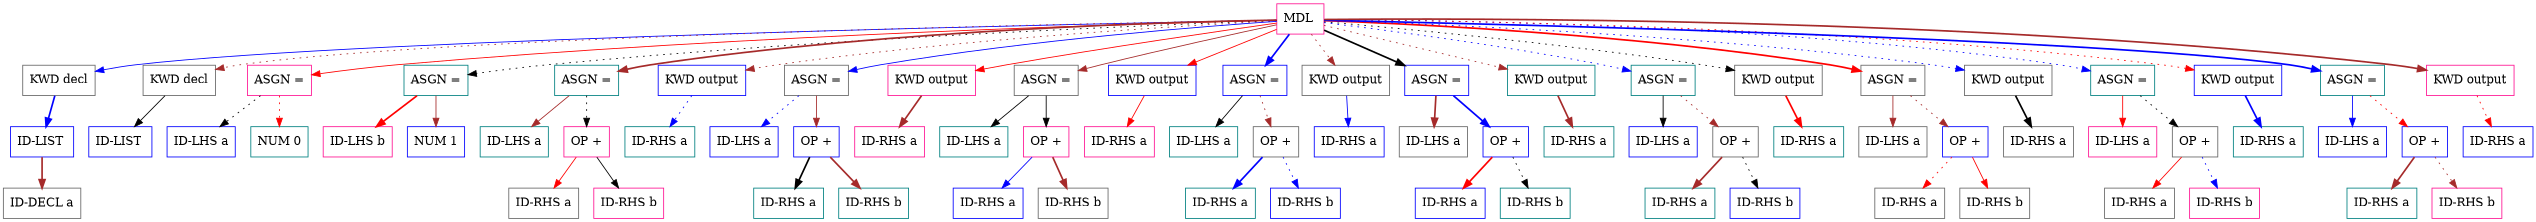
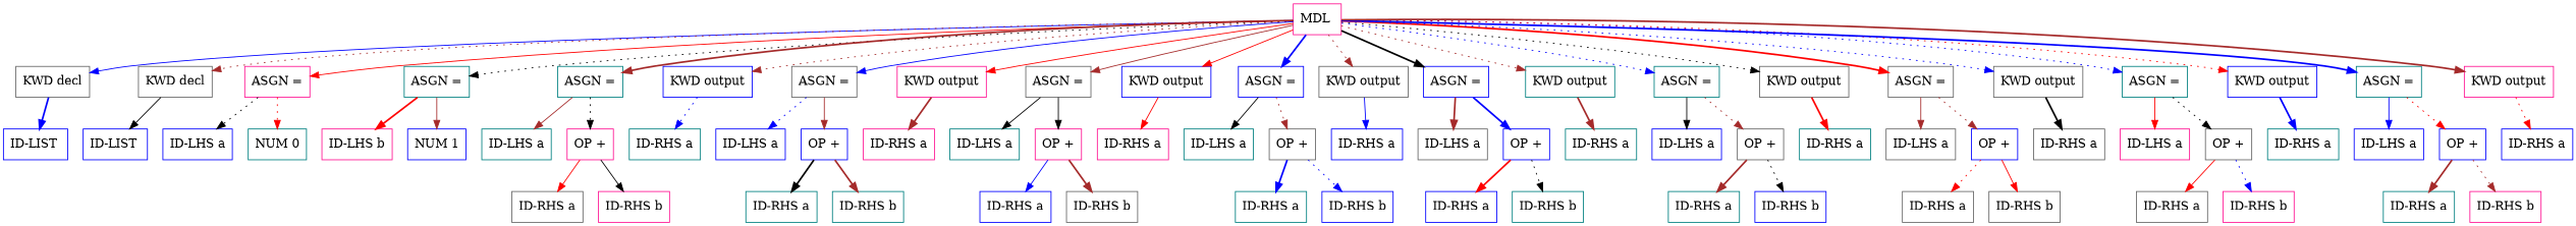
  digraph {
    node [color=blue shape=record]
    edge [color=brown style=dotted]
    n1 [color=deeppink label="MDL \n" uuid="6f3936cc-2a08-41fe-9df5-76990d1e3906"]
    n2 [color=gray40 label="KWD decl\n" uuid="de5a5070-cc5d-4ee5-b74e-c298058484d8"]
    n3 [color=gray40 label="KWD decl\n" uuid="f9d63476-83aa-48e5-bba5-d75553ff4f62"]
    n4 [color=deeppink label="ASGN =\n" uuid="697c12c7-b486-4a83-bab3-9a80f1087804"]
    n5 [color=teal label="ASGN =\n" uuid="b8928c49-f8f7-47ae-81be-052e8ecbdd26"]
    n6 [color=teal label="ASGN =\n" uuid="5255ebed-2988-4d17-b33d-d98739c2a867"]
    n7 [label="KWD output\n" uuid="60ba1b76-a5e7-4211-8f2a-b4fbfe2fa4ec"]
    n8 [color=gray40 label="ASGN =\n" uuid="a86fa4e9-fd77-4d90-84ed-c6c1ba86f01e"]
    n9 [color=deeppink label="KWD output\n" uuid="9206566c-51a6-41da-83c8-302d4af4fc14"]
    n10 [color=gray40 label="ASGN =\n" uuid="a39e851b-c0a7-4185-ba31-b8051dcd6255"]
    n11 [label="KWD output\n" uuid="9b1df9bb-0fe7-4d38-b024-32482af8782d"]
    n12 [label="ASGN =\n" uuid="6da58f46-71d8-4b83-a8cb-543496ddaeb7"]
    n13 [color=gray40 label="KWD output\n" uuid="da925500-8108-429a-8b82-17b360491edd"]
    n14 [label="ASGN =\n" uuid="fef4e355-2f6c-49df-9ba5-d4a9d0939a00"]
    n15 [color=teal label="KWD output\n" uuid="e6b30df3-2aba-44b8-a826-b9cb3c085187"]
    n16 [color=teal label="ASGN =\n" uuid="e7e7a3de-cd42-4b22-bfd0-c3d1d8d3ed35"]
    n17 [color=gray40 label="KWD output\n" uuid="28825ab1-8769-41cc-bea8-664a37c3044c"]
    n18 [color=gray40 label="ASGN =\n" uuid="522ccc89-66a2-4b4c-87f6-a1e07754c5cd"]
    n19 [color=gray40 label="KWD output\n" uuid="d161c8be-d757-4d72-a66f-180cc49360c2"]
    n20 [color=teal label="ASGN =\n" uuid="120a50f2-4062-482d-8d61-d73e1909dbad"]
    n21 [label="KWD output\n" uuid="757cf50f-7a33-4926-869d-ec93288e433c"]
    n22 [color=teal label="ASGN =\n" uuid="43ccb727-e17b-4c94-998d-072fe6a4ad4f"]
    n23 [color=deeppink label="KWD output\n" uuid="caedbab3-0df3-4dad-ace3-34f84f861891"]
    n24 [label="ID-LIST \n" uuid="aba00d43-a8e7-4efa-9f3e-5917be76ec45"]
    n25 [label="ID-LIST \n" uuid="f4d98393-cfbb-4832-b463-1ab28c79f005"]
    n26 [label="ID-LHS a\n" uuid="ca186734-4606-4e65-a714-02980f6daf5f"]
    n27 [color=teal label="NUM 0\n" uuid="516d52e2-fdc5-4b9e-85d1-19733c6ed7ba"]
    n28 [color=deeppink label="ID-LHS b\n" uuid="eb3e4c3a-4be2-4ceb-a44b-74de67a8fa82"]
    n29 [label="NUM 1\n" uuid="d67453ea-b1be-4932-9d1b-3b0cd85fc1fb"]
    n30 [color=teal label="ID-LHS a\n" uuid="65bbd829-3e4d-49f2-8a12-87a15d3241d8"]
    n31 [color=deeppink label="OP +\n" uuid="58710b39-e3ef-4fa8-9d26-afa5c602061c"]
    n32 [color=teal label="ID-RHS a\n" uuid="c4cdb7f8-3e97-4abc-86da-18d49b1afced"]
    n33 [label="ID-LHS a\n" uuid="140eb04d-96e3-4625-ae8a-da169f70a6bf"]
    n34 [label="OP +\n" uuid="579431e5-f2b6-4d9d-964c-e6e8ff14b140"]
    n35 [color=deeppink label="ID-RHS a\n" uuid="ddce27b5-fcb7-4733-9ef3-1a7782fe6015"]
    n36 [color=teal label="ID-LHS a\n" uuid="c8ceca17-6437-4885-99fe-28b76ecd44ea"]
    n37 [color=deeppink label="OP +\n" uuid="e5ec30ba-80db-4abd-83c9-b5e1d2db87e3"]
    n38 [color=deeppink label="ID-RHS a\n" uuid="8cf44ebc-0b39-4940-b82c-2c45f4ee69cc"]
    n39 [color=teal label="ID-LHS a\n" uuid="80f29d41-962d-4cee-9656-797e66c2a25b"]
    n40 [color=gray40 label="OP +\n" uuid="010e22cc-2125-46a7-99c4-79339db84bbf"]
    n41 [label="ID-RHS a\n" uuid="cae09ca8-41f4-4ea7-ad7b-e548de9caffe"]
    n42 [color=gray40 label="ID-LHS a\n" uuid="dae7d7e2-026e-4491-8e01-e6b1c848fd1f"]
    n43 [label="OP +\n" uuid="15658293-e0cc-49ca-bb41-56f560248de0"]
    n44 [color=teal label="ID-RHS a\n" uuid="d525a90d-408a-4857-a3c8-0031a30b6319"]
    n45 [label="ID-LHS a\n" uuid="4e5331f4-994f-4209-954a-668d3c2af8db"]
    n46 [color=gray40 label="OP +\n" uuid="45718476-3728-4de6-9923-f88ed0855fb3"]
    n47 [color=teal label="ID-RHS a\n" uuid="c45603ff-baf4-4c06-884c-fcbfa5568e51"]
    n48 [color=gray40 label="ID-LHS a\n" uuid="713221d5-18eb-46c2-9f16-8a793efd7bee"]
    n49 [label="OP +\n" uuid="b3730add-a393-4d49-a038-6999ab01b5f2"]
    n50 [color=gray40 label="ID-RHS a\n" uuid="fa7b3f86-9f58-4da5-be98-1222aac740fe"]
    n51 [color=deeppink label="ID-LHS a\n" uuid="c26c8f84-9e3e-4734-a04e-eb4afd974acc"]
    n52 [color=gray40 label="OP +\n" uuid="a2c17f42-0661-4ef6-b277-97d3b27a45c9"]
    n53 [color=teal label="ID-RHS a\n" uuid="28ec0663-4e81-43f3-b800-ed43e273d893"]
    n54 [label="ID-LHS a\n" uuid="1a6fbb4e-8b04-4ca7-bda8-4be0ac41a970"]
    n55 [label="OP +\n" uuid="cf2363d5-0c1d-4dd5-b7de-d794d7abbfe9"]
    n56 [label="ID-RHS a\n" uuid="7d193f65-c6a2-4819-960a-6eff999fd64c"]
-   n57 [color=gray40 label="ID-DECL a\n" uuid="d7f29f34-09d0-4c4e-a718-6b8b642ca506"]
    n58 [color=gray40 label="ID-RHS a\n" uuid="91ac722f-c6d3-4dc9-b0c3-afda8ccf7191"]
    n59 [color=deeppink label="ID-RHS b\n" uuid="b888d983-8517-4f06-a577-7410778f90bb"]
    n60 [color=teal label="ID-RHS a\n" uuid="bf001c6e-e4b4-4267-b1bd-4f68600ec45b"]
    n61 [color=teal label="ID-RHS b\n" uuid="321c8335-259c-4c24-88e6-1b6d950f25e3"]
    n62 [label="ID-RHS a\n" uuid="0dd0d15f-5d30-4220-87f5-4e08117b55d2"]
    n63 [color=gray40 label="ID-RHS b\n" uuid="50424c38-48da-48c4-8204-a49c4fe993e6"]
    n64 [color=teal label="ID-RHS a\n" uuid="0e2e1cc9-496e-41db-aa8c-28fd1bb41925"]
    n65 [label="ID-RHS b\n" uuid="da42e941-a0e2-40c8-ab41-644e0ccf76d0"]
    n66 [label="ID-RHS a\n" uuid="4aade5f9-6b44-464d-b38e-dfc6d147c7e7"]
    n67 [color=teal label="ID-RHS b\n" uuid="ec029fc1-1ac3-478c-b35a-4afad50c48af"]
    n68 [color=teal label="ID-RHS a\n" uuid="c98c39d1-6a16-4bd3-9317-d815d8fc2169"]
    n69 [label="ID-RHS b\n" uuid="78b65141-bc39-408a-b26e-a019784d32d9"]
    n70 [color=gray40 label="ID-RHS a\n" uuid="58b09567-7703-47ef-a9d3-d567511af105"]
    n71 [color=gray40 label="ID-RHS b\n" uuid="e86d5730-4f1d-447b-b65c-efb0bcc66d49"]
    n72 [color=gray40 label="ID-RHS a\n" uuid="fefc3813-223f-4b6b-99d3-495d606d2389"]
    n73 [color=deeppink label="ID-RHS b\n" uuid="dccb5087-7a10-4d78-8400-22574ddc6088"]
    n74 [color=teal label="ID-RHS a\n" uuid="5c36b5bc-8e9c-4567-9100-dbb78f2028e9"]
    n75 [color=deeppink label="ID-RHS b\n" uuid="f5fe33b9-a6b5-40d4-b339-5e057c6cd2bb"]
    n1 -> n2 [color=blue style=solid]
    n1 -> n3
    n1 -> n4 [color=red style=solid]
    n1 -> n5 [color=black]
    n1 -> n6 [style=bold]
    n1 -> n7
    n1 -> n8 [color=blue style=solid]
    n1 -> n9 [color=red style=solid]
    n1 -> n10 [style=solid]
    n1 -> n11 [color=red style=solid]
    n1 -> n12 [color=blue style=bold]
    n1 -> n13
    n1 -> n14 [color=black style=bold]
    n1 -> n15
    n1 -> n16 [color=blue]
    n1 -> n17 [color=black]
    n1 -> n18 [color=red style=bold]
    n1 -> n19 [color=blue]
    n1 -> n20 [color=blue]
    n1 -> n21 [color=red]
    n1 -> n22 [color=blue style=bold]
    n1 -> n23 [style=bold]
    n2 -> n24 [color=blue style=bold]
    n3 -> n25 [color=black style=solid]
    n4 -> n26 [color=black]
    n4 -> n27 [color=red]
    n5 -> n28 [color=red style=bold]
    n5 -> n29 [style=solid]
    n6 -> n30 [style=solid]
    n6 -> n31 [color=black]
    n7 -> n32 [color=blue]
    n8 -> n33 [color=blue]
    n8 -> n34 [style=solid]
    n9 -> n35 [style=bold]
    n10 -> n36 [color=black style=solid]
    n10 -> n37 [color=black style=solid]
    n11 -> n38 [color=red style=solid]
    n12 -> n39 [color=black style=solid]
    n12 -> n40
    n13 -> n41 [color=blue style=solid]
    n14 -> n42 [style=bold]
    n14 -> n43 [color=blue style=bold]
    n15 -> n44 [style=bold]
    n16 -> n45 [color=black style=solid]
    n16 -> n46
    n17 -> n47 [color=red style=bold]
    n18 -> n48 [style=solid]
    n18 -> n49
    n19 -> n50 [color=black style=bold]
    n20 -> n51 [color=red style=solid]
    n20 -> n52 [color=black]
    n21 -> n53 [color=blue style=bold]
    n22 -> n54 [color=blue style=solid]
    n22 -> n55 [color=red]
    n23 -> n56 [color=red]
-   n24 -> n57 [style=bold]
    n31 -> n58 [color=red style=solid]
    n31 -> n59 [color=black style=solid]
    n34 -> n60 [color=black style=bold]
    n34 -> n61 [style=bold]
    n37 -> n62 [color=blue style=solid]
    n37 -> n63 [style=bold]
    n40 -> n64 [color=blue style=bold]
    n40 -> n65 [color=blue]
    n43 -> n66 [color=red style=bold]
    n43 -> n67 [color=black]
    n46 -> n68 [style=bold]
    n46 -> n69 [color=black]
    n49 -> n70 [color=red]
    n49 -> n71 [color=red style=solid]
    n52 -> n72 [color=red style=solid]
    n52 -> n73 [color=blue]
    n55 -> n74 [style=bold]
    n55 -> n75
  }
